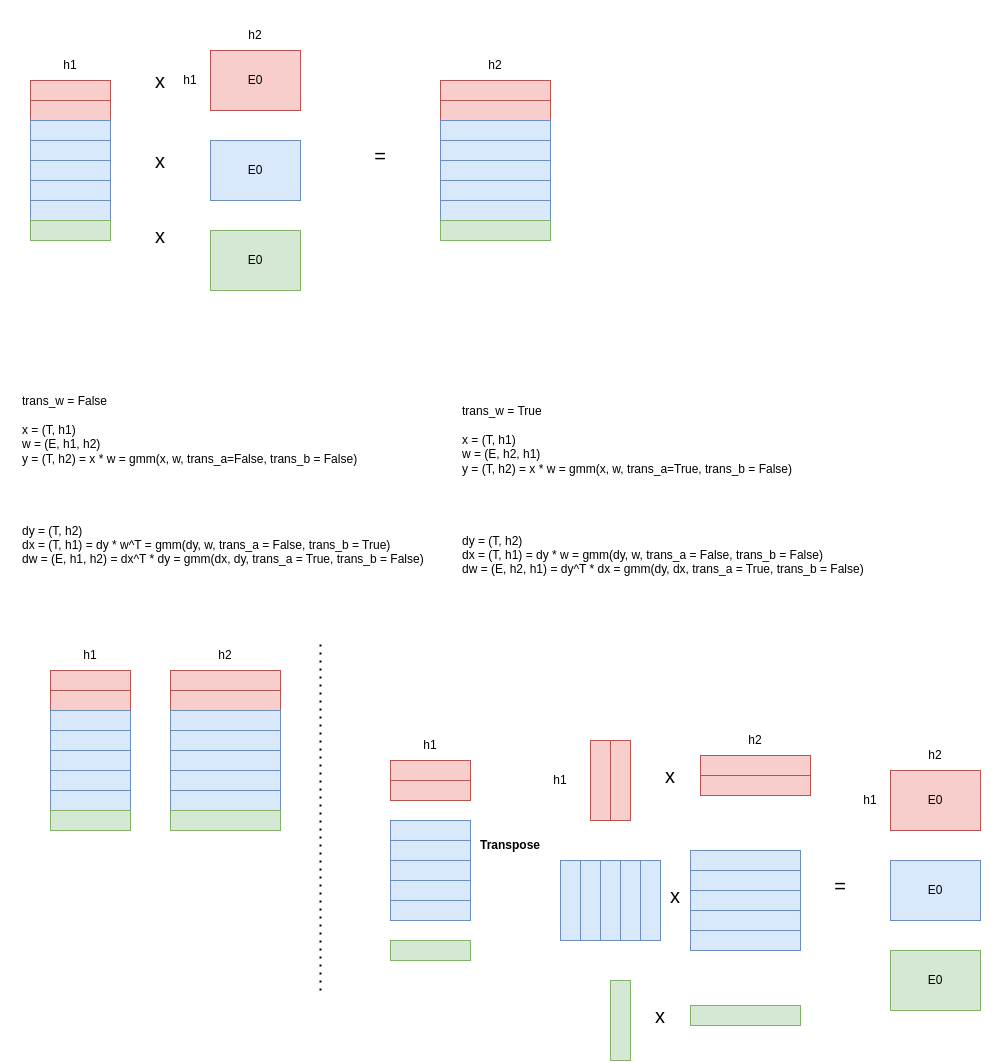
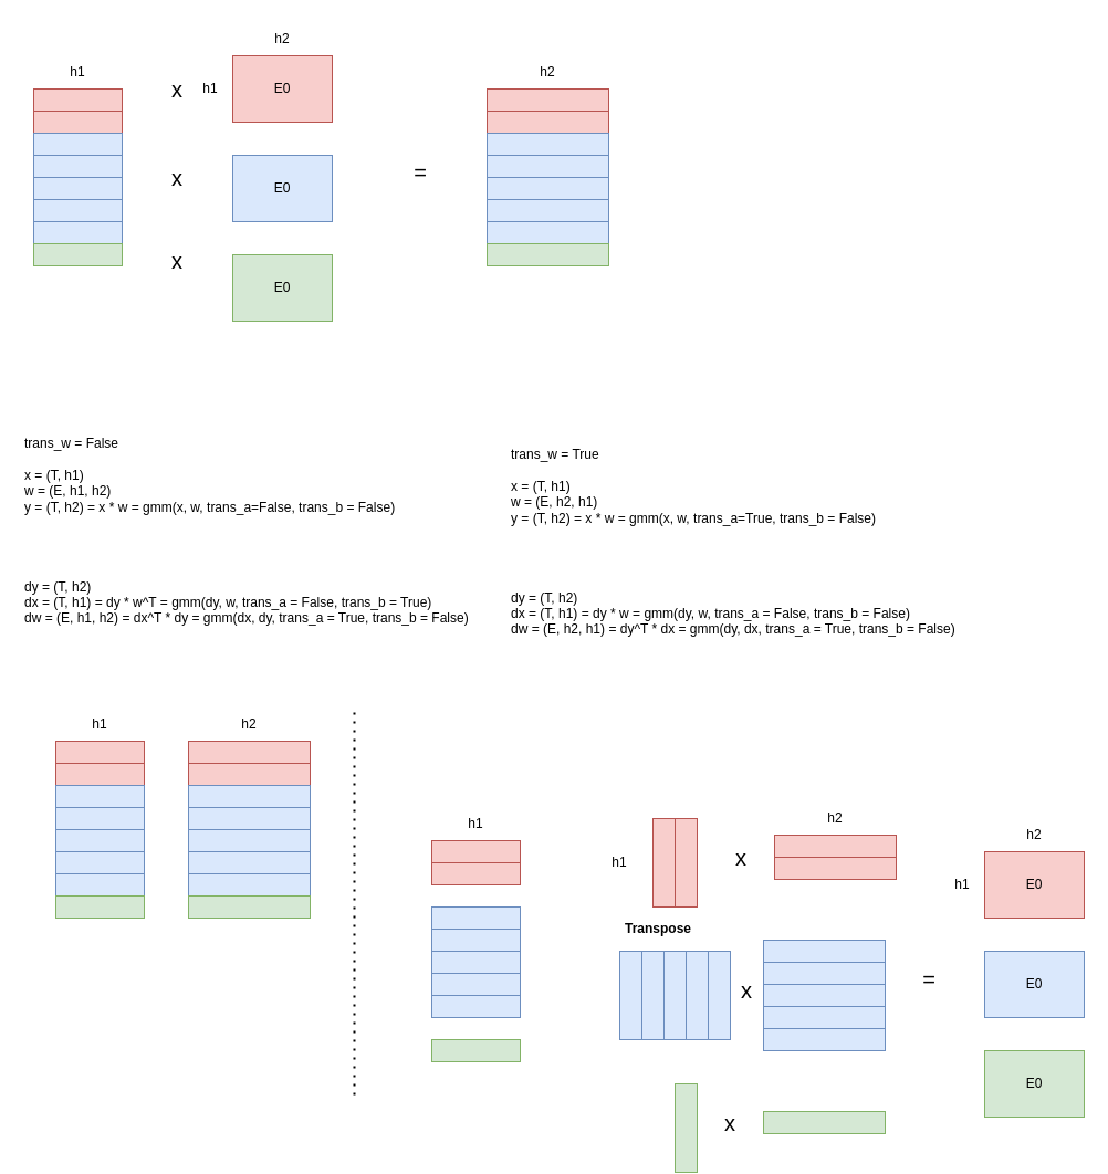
  <mxCell id="0" />
  <mxCell id="1" parent="0" />
  <mxCell id="2" value="E0" style="rounded=0;whiteSpace=wrap;html=1;fillColor=#f8cecc;strokeColor=#b85450;" parent="1" vertex="1"><mxGeometry x="210" y="50" width="90" height="60" as="geometry" /></mxCell>
  <mxCell id="3" value="" style="group" parent="1" vertex="1" connectable="0"><mxGeometry x="30" y="80" width="80" height="160" as="geometry" /></mxCell>
  <mxCell id="4" value="" style="rounded=0;whiteSpace=wrap;html=1;fillColor=#f8cecc;strokeColor=#b85450;" parent="3" vertex="1"><mxGeometry width="80" height="20" as="geometry" /></mxCell>
  <mxCell id="5" value="" style="rounded=0;whiteSpace=wrap;html=1;fillColor=#f8cecc;strokeColor=#b85450;" parent="3" vertex="1"><mxGeometry y="20" width="80" height="20" as="geometry" /></mxCell>
  <mxCell id="6" value="" style="rounded=0;whiteSpace=wrap;html=1;fillColor=#dae8fc;strokeColor=#6c8ebf;" parent="3" vertex="1"><mxGeometry y="40" width="80" height="20" as="geometry" /></mxCell>
  <mxCell id="7" value="" style="rounded=0;whiteSpace=wrap;html=1;fillColor=#dae8fc;strokeColor=#6c8ebf;" parent="3" vertex="1"><mxGeometry y="60" width="80" height="20" as="geometry" /></mxCell>
  <mxCell id="8" value="" style="rounded=0;whiteSpace=wrap;html=1;fillColor=#dae8fc;strokeColor=#6c8ebf;" parent="3" vertex="1"><mxGeometry y="80" width="80" height="20" as="geometry" /></mxCell>
  <mxCell id="9" value="" style="rounded=0;whiteSpace=wrap;html=1;fillColor=#dae8fc;strokeColor=#6c8ebf;" parent="3" vertex="1"><mxGeometry y="100" width="80" height="20" as="geometry" /></mxCell>
  <mxCell id="10" value="" style="rounded=0;whiteSpace=wrap;html=1;fillColor=#dae8fc;strokeColor=#6c8ebf;" parent="3" vertex="1"><mxGeometry y="120" width="80" height="20" as="geometry" /></mxCell>
  <mxCell id="11" value="" style="rounded=0;whiteSpace=wrap;html=1;fillColor=#d5e8d4;strokeColor=#82b366;" parent="3" vertex="1"><mxGeometry y="140" width="80" height="20" as="geometry" /></mxCell>
  <mxCell id="12" value="E0" style="rounded=0;whiteSpace=wrap;html=1;fillColor=#dae8fc;strokeColor=#6c8ebf;" parent="1" vertex="1"><mxGeometry x="210" y="140" width="90" height="60" as="geometry" /></mxCell>
  <mxCell id="13" value="E0" style="rounded=0;whiteSpace=wrap;html=1;fillColor=#d5e8d4;strokeColor=#82b366;" parent="1" vertex="1"><mxGeometry x="210" y="230" width="90" height="60" as="geometry" /></mxCell>
  <mxCell id="14" value="" style="group" parent="1" vertex="1" connectable="0"><mxGeometry x="440" y="80" width="110" height="160" as="geometry" /></mxCell>
  <mxCell id="15" value="" style="rounded=0;whiteSpace=wrap;html=1;fillColor=#f8cecc;strokeColor=#b85450;" parent="14" vertex="1"><mxGeometry width="110" height="20" as="geometry" /></mxCell>
  <mxCell id="16" value="" style="rounded=0;whiteSpace=wrap;html=1;fillColor=#f8cecc;strokeColor=#b85450;" parent="14" vertex="1"><mxGeometry y="20" width="110" height="20" as="geometry" /></mxCell>
  <mxCell id="17" value="" style="rounded=0;whiteSpace=wrap;html=1;fillColor=#dae8fc;strokeColor=#6c8ebf;" parent="14" vertex="1"><mxGeometry y="40" width="110" height="20" as="geometry" /></mxCell>
  <mxCell id="18" value="" style="rounded=0;whiteSpace=wrap;html=1;fillColor=#dae8fc;strokeColor=#6c8ebf;" parent="14" vertex="1"><mxGeometry y="60" width="110" height="20" as="geometry" /></mxCell>
  <mxCell id="19" value="" style="rounded=0;whiteSpace=wrap;html=1;fillColor=#dae8fc;strokeColor=#6c8ebf;" parent="14" vertex="1"><mxGeometry y="80" width="110" height="20" as="geometry" /></mxCell>
  <mxCell id="20" value="" style="rounded=0;whiteSpace=wrap;html=1;fillColor=#dae8fc;strokeColor=#6c8ebf;" parent="14" vertex="1"><mxGeometry y="100" width="110" height="20" as="geometry" /></mxCell>
  <mxCell id="21" value="" style="rounded=0;whiteSpace=wrap;html=1;fillColor=#dae8fc;strokeColor=#6c8ebf;" parent="14" vertex="1"><mxGeometry y="120" width="110" height="20" as="geometry" /></mxCell>
  <mxCell id="22" value="" style="rounded=0;whiteSpace=wrap;html=1;fillColor=#d5e8d4;strokeColor=#82b366;" parent="14" vertex="1"><mxGeometry y="140" width="110" height="20" as="geometry" /></mxCell>
  <mxCell id="23" value="h2" style="text;html=1;align=center;verticalAlign=middle;whiteSpace=wrap;rounded=0;" parent="1" vertex="1"><mxGeometry x="225" y="20" width="60" height="30" as="geometry" /></mxCell>
  <mxCell id="24" value="h1" style="text;html=1;align=center;verticalAlign=middle;whiteSpace=wrap;rounded=0;" parent="1" vertex="1"><mxGeometry x="160" y="65" width="60" height="30" as="geometry" /></mxCell>
  <mxCell id="25" value="h1" style="text;html=1;align=center;verticalAlign=middle;whiteSpace=wrap;rounded=0;" parent="1" vertex="1"><mxGeometry x="40" y="50" width="60" height="30" as="geometry" /></mxCell>
  <mxCell id="26" value="h2" style="text;html=1;align=center;verticalAlign=middle;whiteSpace=wrap;rounded=0;" parent="1" vertex="1"><mxGeometry x="465" y="50" width="60" height="30" as="geometry" /></mxCell>
  <mxCell id="27" value="trans_w = False&lt;div&gt;&lt;br&gt;&lt;/div&gt;&lt;div&gt;x = (T, h1)&lt;/div&gt;&lt;div&gt;w = (E, h1, h2)&lt;/div&gt;&lt;div&gt;y = (T, h2) = x * w = gmm(x, w, trans_a=False, trans_b = False)&lt;/div&gt;&lt;div&gt;&lt;br&gt;&lt;/div&gt;&lt;div&gt;&lt;br&gt;&lt;/div&gt;&lt;div&gt;&lt;br&gt;&lt;/div&gt;&lt;div&gt;&lt;br&gt;&lt;/div&gt;&lt;div&gt;dy = (T, h2)&lt;/div&gt;&lt;div&gt;dx = (T, h1) = dy * w^T = gmm(dy, w, trans_a = False, trans_b = True)&lt;/div&gt;&lt;div&gt;dw = (E, h1, h2) = dx^T * dy = gmm(dx, dy, trans_a = True, trans_b = False)&lt;/div&gt;" style="text;html=1;align=left;verticalAlign=middle;whiteSpace=wrap;rounded=0;" parent="1" vertex="1"><mxGeometry x="20" y="340" width="470" height="280" as="geometry" /></mxCell>
  <mxCell id="28" value="trans_w = True&lt;div&gt;&lt;br&gt;&lt;/div&gt;&lt;div&gt;x = (T, h1)&lt;/div&gt;&lt;div&gt;w = (E, h2, h1)&lt;/div&gt;&lt;div&gt;y = (T, h2) = x * w = gmm(x, w, trans_a=True, trans_b = False)&lt;/div&gt;&lt;div&gt;&lt;br&gt;&lt;/div&gt;&lt;div&gt;&lt;br&gt;&lt;/div&gt;&lt;div&gt;&lt;br&gt;&lt;/div&gt;&lt;div&gt;&lt;br&gt;&lt;/div&gt;&lt;div&gt;dy = (T, h2)&lt;/div&gt;&lt;div&gt;dx = (T, h1) = dy * w = gmm(dy, w, trans_a = False, trans_b = False)&lt;/div&gt;&lt;div&gt;dw = (E, h2, h1) = dy^T * dx = gmm(dy, dx, trans_a = True, trans_b = False)&lt;/div&gt;" style="text;html=1;align=left;verticalAlign=middle;whiteSpace=wrap;rounded=0;" vertex="1" parent="1"><mxGeometry x="460" y="350" width="470" height="280" as="geometry" /></mxCell>
  <mxCell id="29" value="E0" style="rounded=0;whiteSpace=wrap;html=1;fillColor=#f8cecc;strokeColor=#b85450;" vertex="1" parent="1"><mxGeometry x="890" y="770" width="90" height="60" as="geometry" /></mxCell>
  <mxCell id="30" value="" style="group" vertex="1" connectable="0" parent="1"><mxGeometry x="50" y="670" width="80" height="160" as="geometry" /></mxCell>
  <mxCell id="31" value="" style="rounded=0;whiteSpace=wrap;html=1;fillColor=#f8cecc;strokeColor=#b85450;" vertex="1" parent="30"><mxGeometry width="80" height="20" as="geometry" /></mxCell>
  <mxCell id="32" value="" style="rounded=0;whiteSpace=wrap;html=1;fillColor=#f8cecc;strokeColor=#b85450;" vertex="1" parent="30"><mxGeometry y="20" width="80" height="20" as="geometry" /></mxCell>
  <mxCell id="33" value="" style="rounded=0;whiteSpace=wrap;html=1;fillColor=#dae8fc;strokeColor=#6c8ebf;" vertex="1" parent="30"><mxGeometry y="40" width="80" height="20" as="geometry" /></mxCell>
  <mxCell id="34" value="" style="rounded=0;whiteSpace=wrap;html=1;fillColor=#dae8fc;strokeColor=#6c8ebf;" vertex="1" parent="30"><mxGeometry y="60" width="80" height="20" as="geometry" /></mxCell>
  <mxCell id="35" value="" style="rounded=0;whiteSpace=wrap;html=1;fillColor=#dae8fc;strokeColor=#6c8ebf;" vertex="1" parent="30"><mxGeometry y="80" width="80" height="20" as="geometry" /></mxCell>
  <mxCell id="36" value="" style="rounded=0;whiteSpace=wrap;html=1;fillColor=#dae8fc;strokeColor=#6c8ebf;" vertex="1" parent="30"><mxGeometry y="100" width="80" height="20" as="geometry" /></mxCell>
  <mxCell id="37" value="" style="rounded=0;whiteSpace=wrap;html=1;fillColor=#dae8fc;strokeColor=#6c8ebf;" vertex="1" parent="30"><mxGeometry y="120" width="80" height="20" as="geometry" /></mxCell>
  <mxCell id="38" value="" style="rounded=0;whiteSpace=wrap;html=1;fillColor=#d5e8d4;strokeColor=#82b366;" vertex="1" parent="30"><mxGeometry y="140" width="80" height="20" as="geometry" /></mxCell>
  <mxCell id="39" value="E0" style="rounded=0;whiteSpace=wrap;html=1;fillColor=#dae8fc;strokeColor=#6c8ebf;" vertex="1" parent="1"><mxGeometry x="890" y="860" width="90" height="60" as="geometry" /></mxCell>
  <mxCell id="40" value="E0" style="rounded=0;whiteSpace=wrap;html=1;fillColor=#d5e8d4;strokeColor=#82b366;" vertex="1" parent="1"><mxGeometry x="890" y="950" width="90" height="60" as="geometry" /></mxCell>
  <mxCell id="41" value="" style="group" vertex="1" connectable="0" parent="1"><mxGeometry x="170" y="670" width="110" height="160" as="geometry" /></mxCell>
  <mxCell id="42" value="" style="rounded=0;whiteSpace=wrap;html=1;fillColor=#f8cecc;strokeColor=#b85450;" vertex="1" parent="41"><mxGeometry width="110" height="20" as="geometry" /></mxCell>
  <mxCell id="43" value="" style="rounded=0;whiteSpace=wrap;html=1;fillColor=#f8cecc;strokeColor=#b85450;" vertex="1" parent="41"><mxGeometry y="20" width="110" height="20" as="geometry" /></mxCell>
  <mxCell id="44" value="" style="rounded=0;whiteSpace=wrap;html=1;fillColor=#dae8fc;strokeColor=#6c8ebf;" vertex="1" parent="41"><mxGeometry y="40" width="110" height="20" as="geometry" /></mxCell>
  <mxCell id="45" value="" style="rounded=0;whiteSpace=wrap;html=1;fillColor=#dae8fc;strokeColor=#6c8ebf;" vertex="1" parent="41"><mxGeometry y="60" width="110" height="20" as="geometry" /></mxCell>
  <mxCell id="46" value="" style="rounded=0;whiteSpace=wrap;html=1;fillColor=#dae8fc;strokeColor=#6c8ebf;" vertex="1" parent="41"><mxGeometry y="80" width="110" height="20" as="geometry" /></mxCell>
  <mxCell id="47" value="" style="rounded=0;whiteSpace=wrap;html=1;fillColor=#dae8fc;strokeColor=#6c8ebf;" vertex="1" parent="41"><mxGeometry y="100" width="110" height="20" as="geometry" /></mxCell>
  <mxCell id="48" value="" style="rounded=0;whiteSpace=wrap;html=1;fillColor=#dae8fc;strokeColor=#6c8ebf;" vertex="1" parent="41"><mxGeometry y="120" width="110" height="20" as="geometry" /></mxCell>
  <mxCell id="49" value="" style="rounded=0;whiteSpace=wrap;html=1;fillColor=#d5e8d4;strokeColor=#82b366;" vertex="1" parent="41"><mxGeometry y="140" width="110" height="20" as="geometry" /></mxCell>
  <mxCell id="50" value="h2" style="text;html=1;align=center;verticalAlign=middle;whiteSpace=wrap;rounded=0;" vertex="1" parent="1"><mxGeometry x="905" y="740" width="60" height="30" as="geometry" /></mxCell>
  <mxCell id="51" value="h1" style="text;html=1;align=center;verticalAlign=middle;whiteSpace=wrap;rounded=0;" vertex="1" parent="1"><mxGeometry x="840" y="785" width="60" height="30" as="geometry" /></mxCell>
  <mxCell id="52" value="h1" style="text;html=1;align=center;verticalAlign=middle;whiteSpace=wrap;rounded=0;" vertex="1" parent="1"><mxGeometry x="60" y="640" width="60" height="30" as="geometry" /></mxCell>
  <mxCell id="53" value="h2" style="text;html=1;align=center;verticalAlign=middle;whiteSpace=wrap;rounded=0;" vertex="1" parent="1"><mxGeometry x="195" y="640" width="60" height="30" as="geometry" /></mxCell>
  <mxCell id="54" value="x" style="text;html=1;align=center;verticalAlign=middle;whiteSpace=wrap;rounded=0;fontSize=20;" vertex="1" parent="1"><mxGeometry x="130" y="65" width="60" height="30" as="geometry" /></mxCell>
  <mxCell id="55" value="=" style="text;html=1;align=center;verticalAlign=middle;whiteSpace=wrap;rounded=0;fontSize=20;" vertex="1" parent="1"><mxGeometry x="350" y="140" width="60" height="30" as="geometry" /></mxCell>
  <mxCell id="56" value="" style="group" vertex="1" connectable="0" parent="1"><mxGeometry x="390" y="760" width="80" height="160" as="geometry" /></mxCell>
  <mxCell id="57" value="" style="rounded=0;whiteSpace=wrap;html=1;fillColor=#f8cecc;strokeColor=#b85450;" vertex="1" parent="56"><mxGeometry width="80" height="20" as="geometry" /></mxCell>
  <mxCell id="58" value="" style="rounded=0;whiteSpace=wrap;html=1;fillColor=#f8cecc;strokeColor=#b85450;" vertex="1" parent="56"><mxGeometry y="20" width="80" height="20" as="geometry" /></mxCell>
  <mxCell id="59" value="" style="rounded=0;whiteSpace=wrap;html=1;fillColor=#dae8fc;strokeColor=#6c8ebf;" vertex="1" parent="56"><mxGeometry y="60" width="80" height="20" as="geometry" /></mxCell>
  <mxCell id="60" value="" style="rounded=0;whiteSpace=wrap;html=1;fillColor=#dae8fc;strokeColor=#6c8ebf;" vertex="1" parent="56"><mxGeometry y="80" width="80" height="20" as="geometry" /></mxCell>
  <mxCell id="61" value="" style="rounded=0;whiteSpace=wrap;html=1;fillColor=#dae8fc;strokeColor=#6c8ebf;" vertex="1" parent="56"><mxGeometry y="100" width="80" height="20" as="geometry" /></mxCell>
  <mxCell id="62" value="" style="rounded=0;whiteSpace=wrap;html=1;fillColor=#dae8fc;strokeColor=#6c8ebf;" vertex="1" parent="56"><mxGeometry y="120" width="80" height="20" as="geometry" /></mxCell>
  <mxCell id="63" value="" style="rounded=0;whiteSpace=wrap;html=1;fillColor=#dae8fc;strokeColor=#6c8ebf;" vertex="1" parent="56"><mxGeometry y="140" width="80" height="20" as="geometry" /></mxCell>
  <mxCell id="64" value="h1" style="text;html=1;align=center;verticalAlign=middle;whiteSpace=wrap;rounded=0;" vertex="1" parent="1"><mxGeometry x="400" y="730" width="60" height="30" as="geometry" /></mxCell>
  <mxCell id="65" value="" style="rounded=0;whiteSpace=wrap;html=1;fillColor=#d5e8d4;strokeColor=#82b366;" vertex="1" parent="1"><mxGeometry x="390" y="940" width="80" height="20" as="geometry" /></mxCell>
  <mxCell id="66" value="" style="rounded=0;whiteSpace=wrap;html=1;fillColor=#d5e8d4;strokeColor=#82b366;" vertex="1" parent="1"><mxGeometry x="690" y="1005" width="110" height="20" as="geometry" /></mxCell>
  <mxCell id="67" value="x" style="text;html=1;align=center;verticalAlign=middle;whiteSpace=wrap;rounded=0;fontSize=20;" vertex="1" parent="1"><mxGeometry x="130" y="145" width="60" height="30" as="geometry" /></mxCell>
  <mxCell id="68" value="x" style="text;html=1;align=center;verticalAlign=middle;whiteSpace=wrap;rounded=0;fontSize=20;" vertex="1" parent="1"><mxGeometry x="130" y="220" width="60" height="30" as="geometry" /></mxCell>
  <mxCell id="69" value="" style="rounded=0;whiteSpace=wrap;html=1;fillColor=#d5e8d4;strokeColor=#82b366;rotation=90;" vertex="1" parent="1"><mxGeometry x="580" y="1010" width="80" height="20" as="geometry" /></mxCell>
  <mxCell id="70" style="edgeStyle=orthogonalEdgeStyle;rounded=0;orthogonalLoop=1;jettySize=auto;html=1;exitX=0.5;exitY=1;exitDx=0;exitDy=0;" edge="1" parent="1"><mxGeometry relative="1" as="geometry"><mxPoint x="715" y="730" as="sourcePoint" /><mxPoint x="715" y="730" as="targetPoint" /></mxGeometry></mxCell>
  <mxCell id="71" value="" style="rounded=0;whiteSpace=wrap;html=1;fillColor=#f8cecc;strokeColor=#b85450;rotation=-90;" vertex="1" parent="1"><mxGeometry x="560" y="770" width="80" height="20" as="geometry" /></mxCell>
  <mxCell id="72" value="" style="rounded=0;whiteSpace=wrap;html=1;fillColor=#f8cecc;strokeColor=#b85450;rotation=-90;" vertex="1" parent="1"><mxGeometry x="580" y="770" width="80" height="20" as="geometry" /></mxCell>
  <mxCell id="73" value="" style="rounded=0;whiteSpace=wrap;html=1;fillColor=#f8cecc;strokeColor=#b85450;" vertex="1" parent="1"><mxGeometry x="700" y="755" width="110" height="20" as="geometry" /></mxCell>
  <mxCell id="74" value="" style="rounded=0;whiteSpace=wrap;html=1;fillColor=#f8cecc;strokeColor=#b85450;" vertex="1" parent="1"><mxGeometry x="700" y="775" width="110" height="20" as="geometry" /></mxCell>
  <mxCell id="75" value="" style="rounded=0;whiteSpace=wrap;html=1;fillColor=#dae8fc;strokeColor=#6c8ebf;" vertex="1" parent="1"><mxGeometry x="690" y="850" width="110" height="20" as="geometry" /></mxCell>
  <mxCell id="76" value="" style="rounded=0;whiteSpace=wrap;html=1;fillColor=#dae8fc;strokeColor=#6c8ebf;" vertex="1" parent="1"><mxGeometry x="690" y="870" width="110" height="20" as="geometry" /></mxCell>
  <mxCell id="77" value="" style="rounded=0;whiteSpace=wrap;html=1;fillColor=#dae8fc;strokeColor=#6c8ebf;" vertex="1" parent="1"><mxGeometry x="690" y="890" width="110" height="20" as="geometry" /></mxCell>
  <mxCell id="78" value="" style="rounded=0;whiteSpace=wrap;html=1;fillColor=#dae8fc;strokeColor=#6c8ebf;" vertex="1" parent="1"><mxGeometry x="690" y="910" width="110" height="20" as="geometry" /></mxCell>
  <mxCell id="79" value="" style="rounded=0;whiteSpace=wrap;html=1;fillColor=#dae8fc;strokeColor=#6c8ebf;" vertex="1" parent="1"><mxGeometry x="690" y="930" width="110" height="20" as="geometry" /></mxCell>
  <mxCell id="80" value="" style="endArrow=none;dashed=1;html=1;dashPattern=1 3;strokeWidth=2;rounded=0;" edge="1" parent="1"><mxGeometry width="50" height="50" relative="1" as="geometry"><mxPoint x="320" y="990" as="sourcePoint" /><mxPoint x="320" y="640" as="targetPoint" /></mxGeometry></mxCell>
- <mxCell id="81" value="Transpose" style="text;html=1;align=center;verticalAlign=middle;whiteSpace=wrap;rounded=0;fontStyle=1" vertex="1" parent="1"><mxGeometry x="480" y="830" width="60" height="30" as="geometry" /></mxCell>
+ <mxCell id="81" value="Transpose" style="text;html=1;align=center;verticalAlign=middle;whiteSpace=wrap;rounded=0;fontStyle=1" vertex="1" parent="1"><mxGeometry x="565" y="825" width="60" height="30" as="geometry" /></mxCell>
  <mxCell id="82" value="" style="rounded=0;whiteSpace=wrap;html=1;fillColor=#dae8fc;strokeColor=#6c8ebf;rotation=-90;" vertex="1" parent="1"><mxGeometry x="530" y="890" width="80" height="20" as="geometry" /></mxCell>
  <mxCell id="83" value="" style="rounded=0;whiteSpace=wrap;html=1;fillColor=#dae8fc;strokeColor=#6c8ebf;rotation=-90;" vertex="1" parent="1"><mxGeometry x="550" y="890" width="80" height="20" as="geometry" /></mxCell>
  <mxCell id="84" value="" style="rounded=0;whiteSpace=wrap;html=1;fillColor=#dae8fc;strokeColor=#6c8ebf;rotation=-90;" vertex="1" parent="1"><mxGeometry x="570" y="890" width="80" height="20" as="geometry" /></mxCell>
  <mxCell id="85" value="" style="rounded=0;whiteSpace=wrap;html=1;fillColor=#dae8fc;strokeColor=#6c8ebf;rotation=-90;" vertex="1" parent="1"><mxGeometry x="590" y="890" width="80" height="20" as="geometry" /></mxCell>
  <mxCell id="86" value="" style="rounded=0;whiteSpace=wrap;html=1;fillColor=#dae8fc;strokeColor=#6c8ebf;rotation=-90;" vertex="1" parent="1"><mxGeometry x="610" y="890" width="80" height="20" as="geometry" /></mxCell>
  <mxCell id="87" value="x" style="text;html=1;align=center;verticalAlign=middle;whiteSpace=wrap;rounded=0;fontSize=20;" vertex="1" parent="1"><mxGeometry x="640" y="760" width="60" height="30" as="geometry" /></mxCell>
  <mxCell id="88" value="x" style="text;html=1;align=center;verticalAlign=middle;whiteSpace=wrap;rounded=0;fontSize=20;" vertex="1" parent="1"><mxGeometry x="630" y="1000" width="60" height="30" as="geometry" /></mxCell>
  <mxCell id="89" value="x" style="text;html=1;align=center;verticalAlign=middle;whiteSpace=wrap;rounded=0;fontSize=20;" vertex="1" parent="1"><mxGeometry x="645" y="880" width="60" height="30" as="geometry" /></mxCell>
  <mxCell id="90" value="=" style="text;html=1;align=center;verticalAlign=middle;whiteSpace=wrap;rounded=0;fontSize=20;" vertex="1" parent="1"><mxGeometry x="810" y="870" width="60" height="30" as="geometry" /></mxCell>
  <mxCell id="91" value="h1" style="text;html=1;align=center;verticalAlign=middle;whiteSpace=wrap;rounded=0;" vertex="1" parent="1"><mxGeometry x="530" y="765" width="60" height="30" as="geometry" /></mxCell>
  <mxCell id="92" value="h2" style="text;html=1;align=center;verticalAlign=middle;whiteSpace=wrap;rounded=0;" vertex="1" parent="1"><mxGeometry x="725" y="725" width="60" height="30" as="geometry" /></mxCell>
